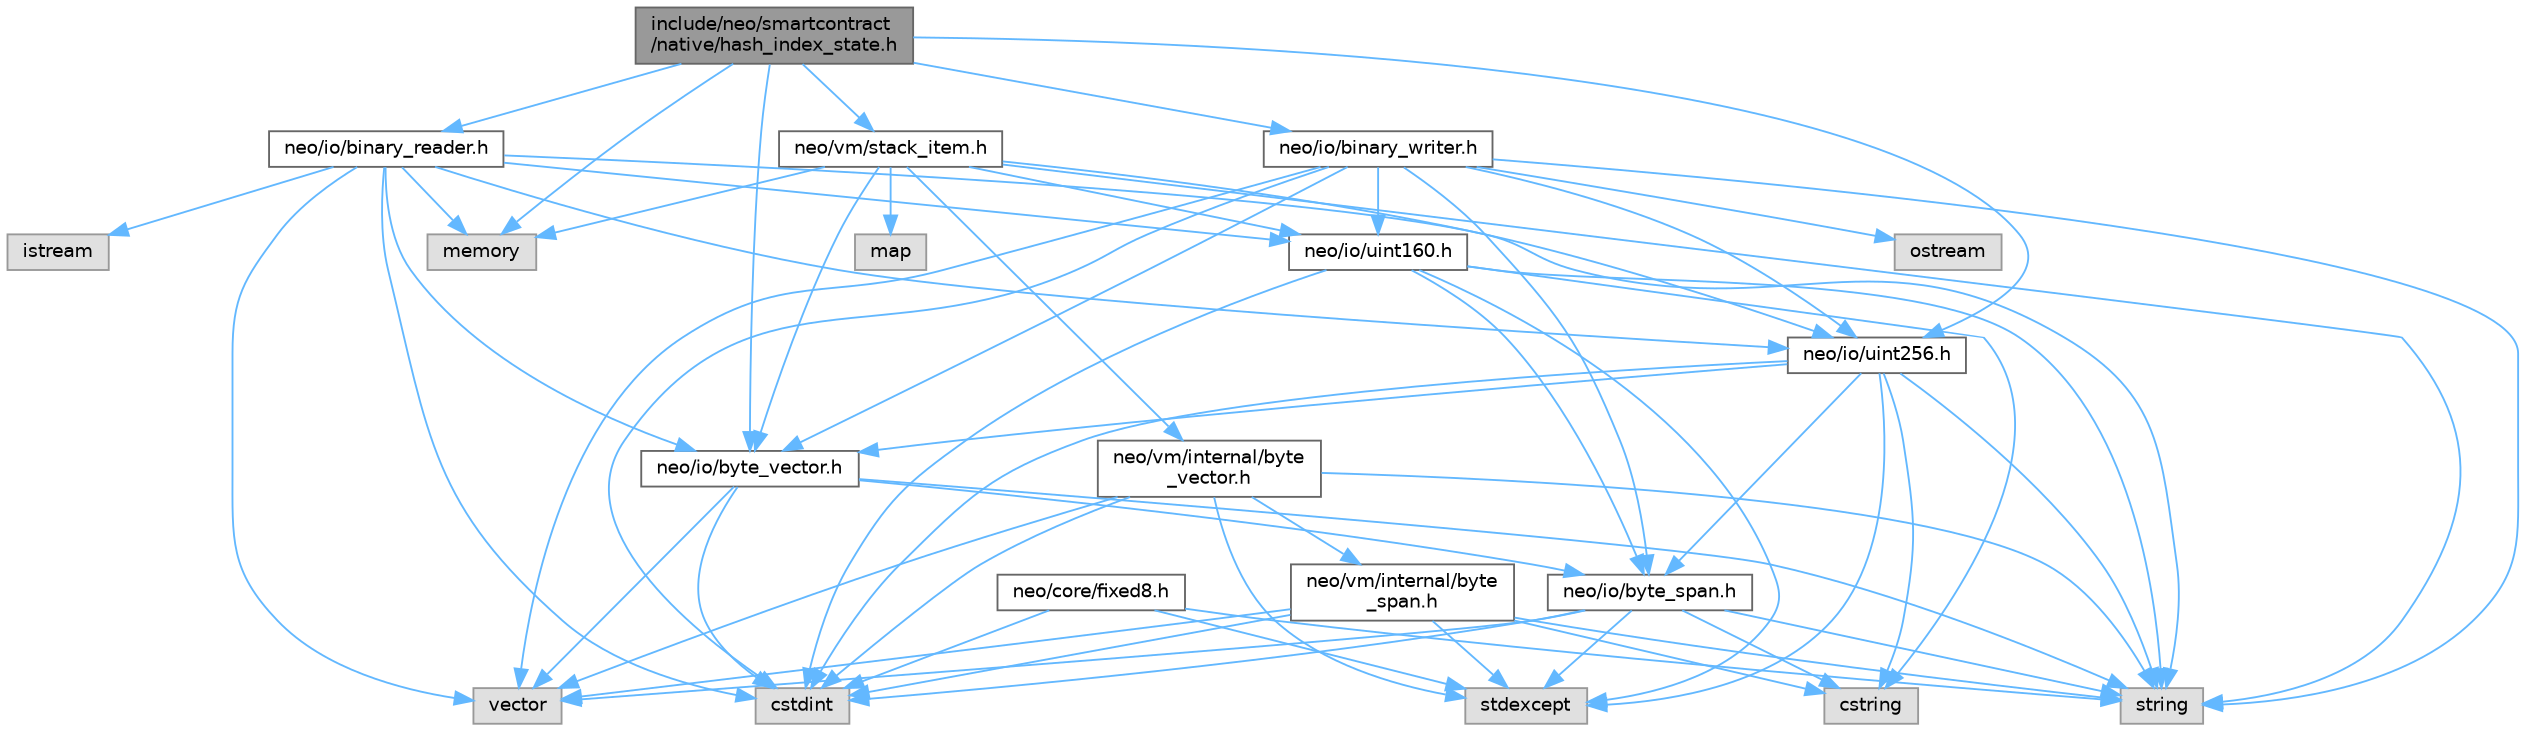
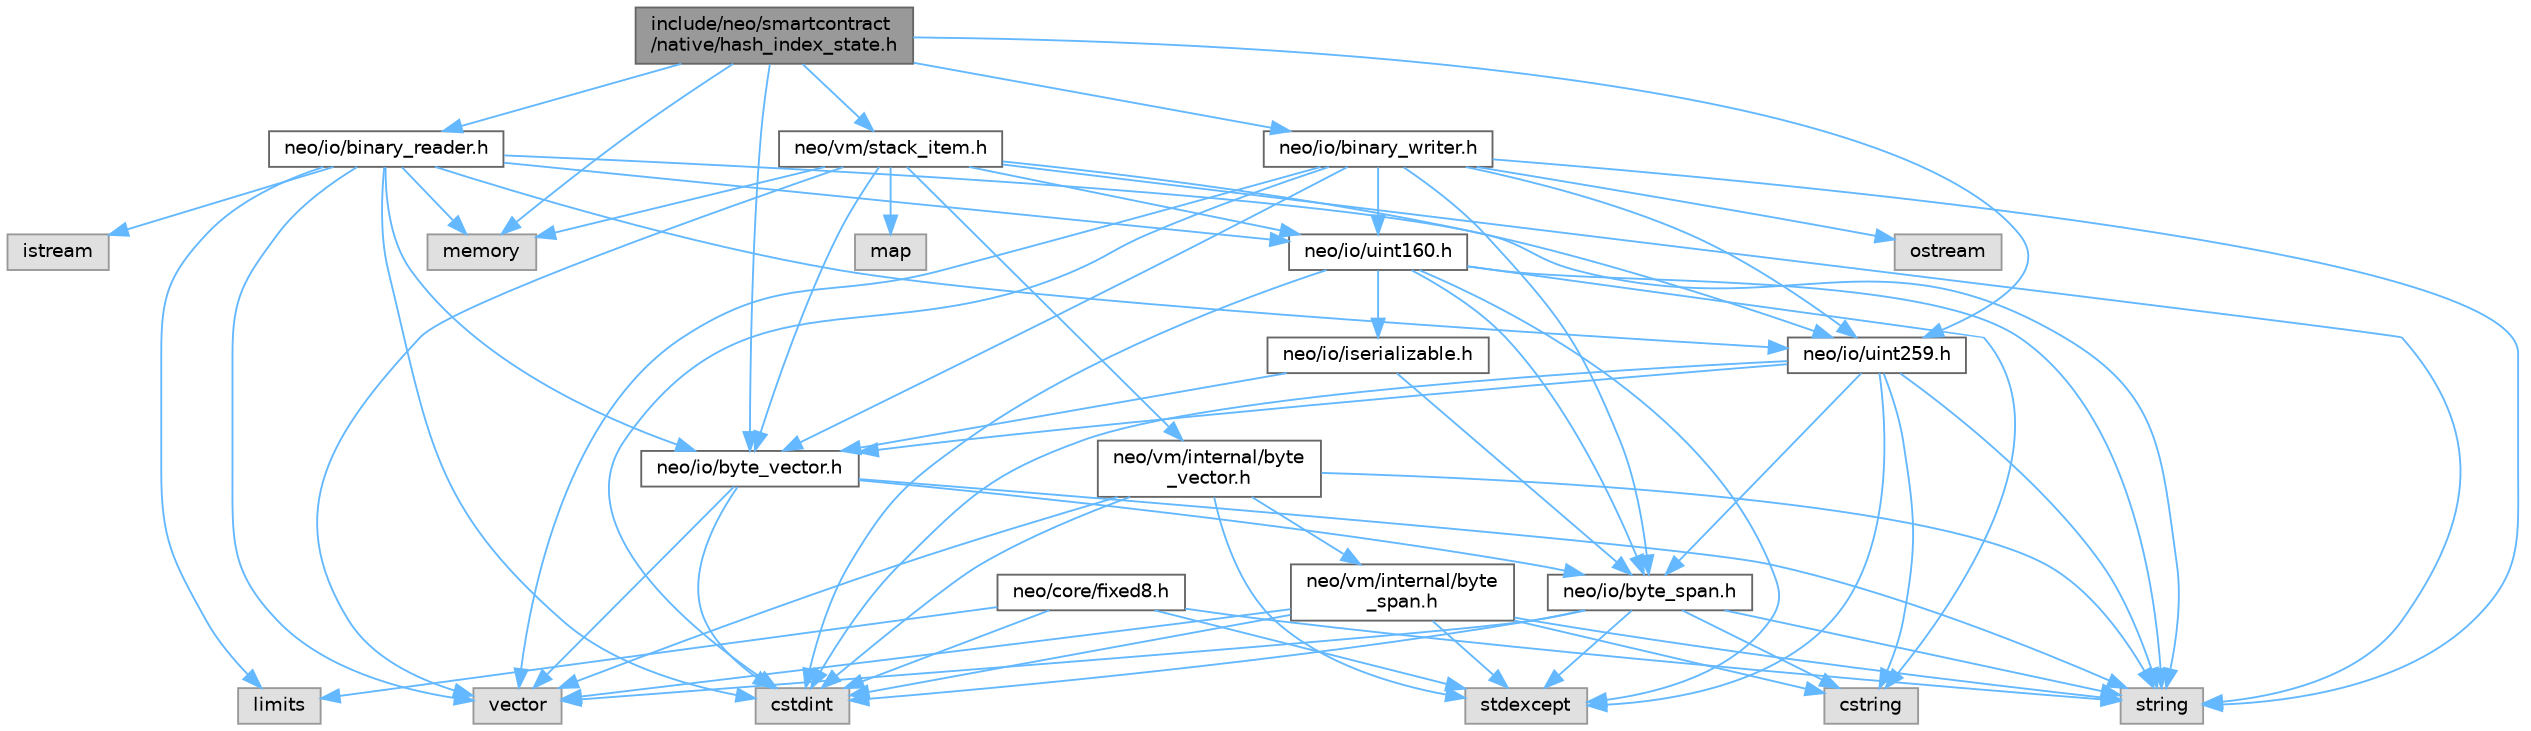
  digraph {
    node [color=grey40 fillcolor=white fontname=Helvetica fontsize=10 shape=box style=filled]
    edge [color=steelblue1 fontname=Helvetica fontsize=10 labelfontname=Helvetica labelfontsize=10 style=solid]
    n1 [color=gray40 fillcolor=grey60 fontcolor=black height=0.2 label="include/neo/smartcontract\l/native/hash_index_state.h" width=0.4]
    n2 [height=0.2 label="neo/io/binary_reader.h" width=0.4]
    n3 [color=grey60 fillcolor="#E0E0E0" height=0.2 label=memory width=0.4]
-   n4 [height=0.2 label="neo/io/uint256.h" width=0.4]
+   n4 [height=0.2 label="neo/io/uint259.h" width=0.4]
    n5 [height=0.2 label="neo/io/binary_writer.h" width=0.4]
    n6 [height=0.2 label="neo/vm/stack_item.h" width=0.4]
    n7 [height=0.2 label="neo/io/byte_vector.h" width=0.4]
    n8 [color=grey60 fillcolor="#E0E0E0" height=0.2 label=cstdint width=0.4]
    n9 [color=grey60 fillcolor="#E0E0E0" height=0.2 label=string width=0.4]
    n10 [color=grey60 fillcolor="#E0E0E0" height=0.2 label=vector width=0.4]
+   n11 [color=grey60 fillcolor="#E0E0E0" height=0.2 label=limits width=0.4]
    n12 [height=0.2 label="neo/io/uint160.h" width=0.4]
    n13 [color=grey60 fillcolor="#E0E0E0" height=0.2 label=istream width=0.4]
    n14 [height=0.2 label="neo/io/byte_span.h" width=0.4]
    n15 [color=grey60 fillcolor="#E0E0E0" height=0.2 label=cstring width=0.4]
    n16 [color=grey60 fillcolor="#E0E0E0" height=0.2 label=stdexcept width=0.4]
    n17 [color=grey60 fillcolor="#E0E0E0" height=0.2 label=ostream width=0.4]
    n18 [height=0.2 label="neo/vm/internal/byte\l_vector.h" width=0.4]
    n19 [color=grey60 fillcolor="#E0E0E0" height=0.2 label=map width=0.4]
+   n20 [height=0.2 label="neo/io/iserializable.h" width=0.4]
    n21 [height=0.2 label="neo/core/fixed8.h" width=0.4]
    n22 [height=0.2 label="neo/vm/internal/byte\l_span.h" width=0.4]
    n1 -> n2
    n1 -> n3
    n1 -> n4
    n1 -> n5
    n1 -> n6
    n1 -> n7
    n2 -> n3
    n2 -> n4
    n2 -> n7
    n2 -> n8
    n2 -> n9
    n2 -> n10
+   n2 -> n11
    n2 -> n12
    n2 -> n13
    n4 -> n7
    n4 -> n8
    n4 -> n9
    n4 -> n14
    n4 -> n15
    n4 -> n16
    n5 -> n4
    n5 -> n7
    n5 -> n8
    n5 -> n9
    n5 -> n10
    n5 -> n12
    n5 -> n14
    n5 -> n17
    n6 -> n3
    n6 -> n4
    n6 -> n7
    n6 -> n9
+   n6 -> n10
    n6 -> n12
    n6 -> n18
    n6 -> n19
    n7 -> n8
    n7 -> n9
    n7 -> n10
    n7 -> n14
    n12 -> n8
    n12 -> n9
    n12 -> n14
    n12 -> n15
    n12 -> n16
+   n12 -> n20
    n14 -> n8
    n14 -> n9
    n14 -> n10
    n14 -> n15
    n14 -> n16
    n18 -> n8
    n18 -> n9
    n18 -> n10
    n18 -> n16
    n18 -> n22
+   n20 -> n7
+   n20 -> n14
    n21 -> n8
    n21 -> n9
+   n21 -> n11
    n21 -> n16
    n22 -> n8
    n22 -> n9
    n22 -> n10
    n22 -> n15
    n22 -> n16
  }
